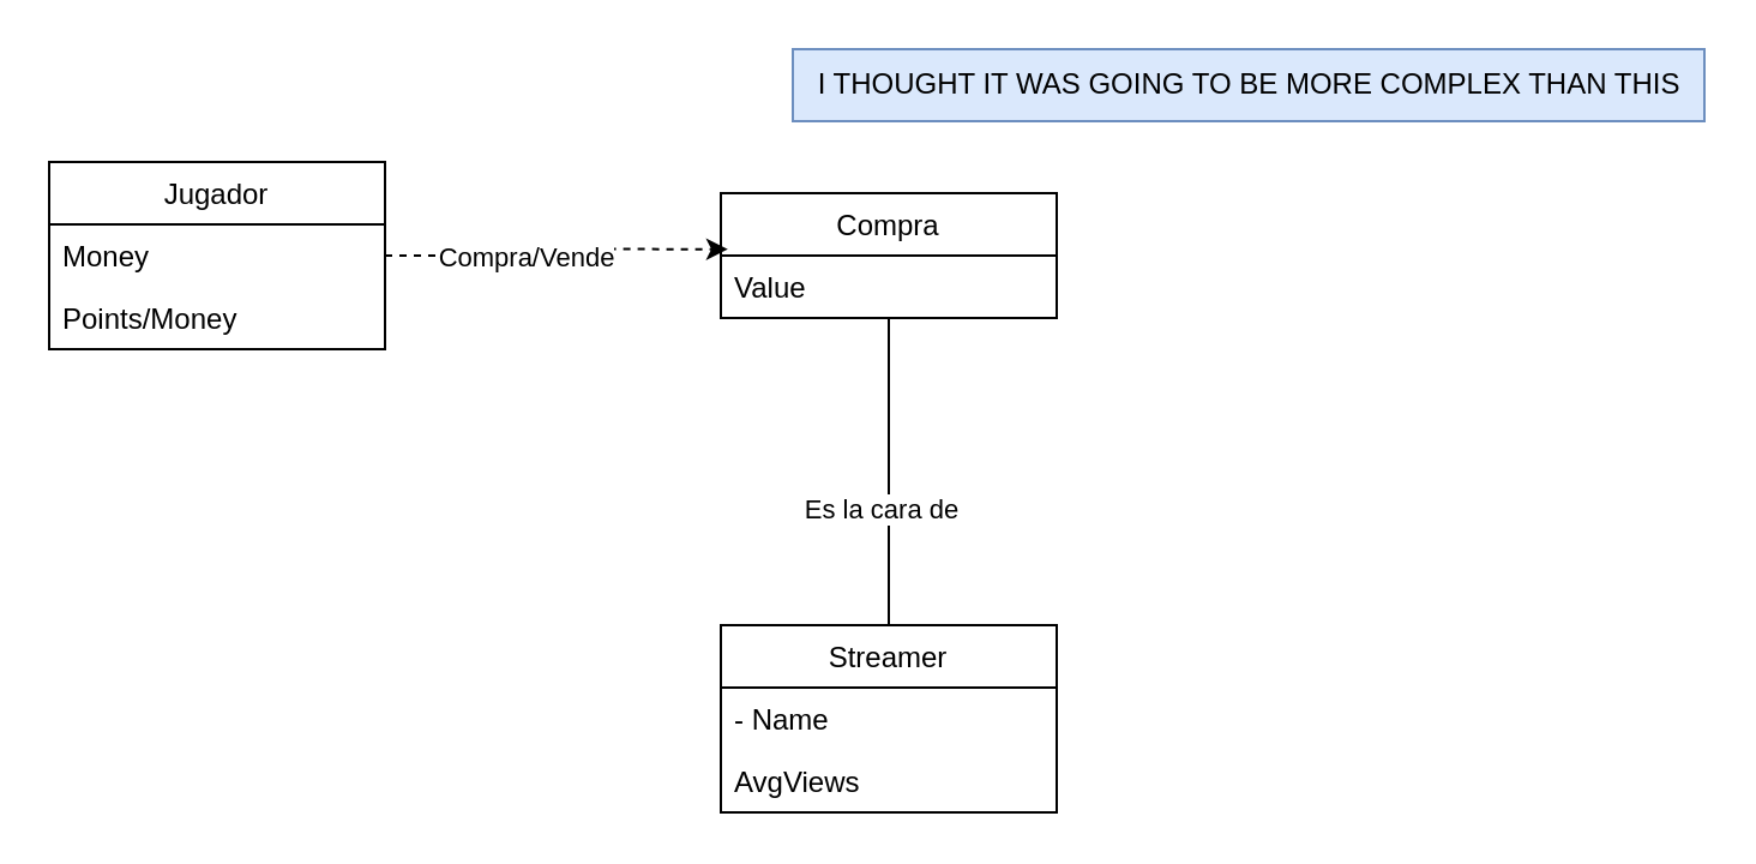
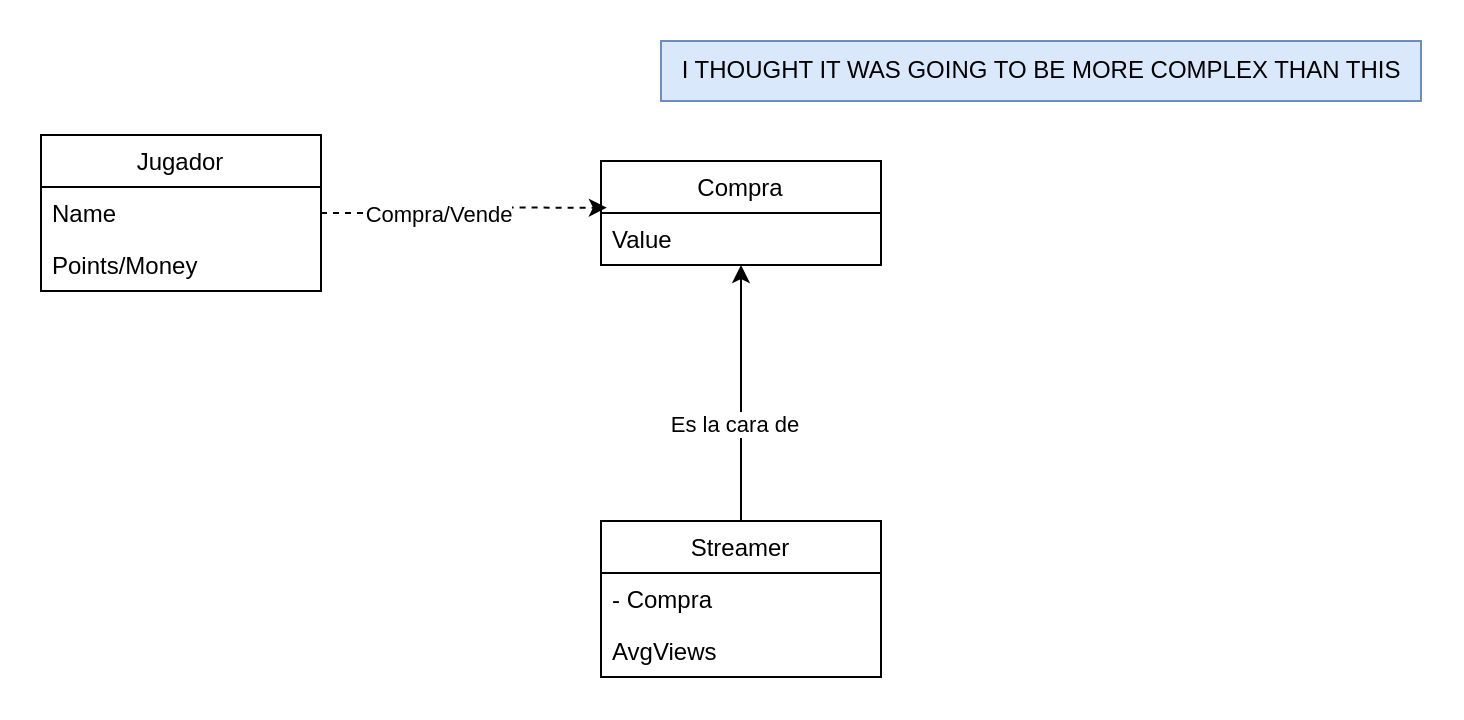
  <mxCell id="0" />
  <mxCell id="1" parent="0" />
- <mxCell id="2" style="edgeStyle=orthogonalEdgeStyle;rounded=0;orthogonalLoop=1;jettySize=auto;html=1;endArrow=none;" parent="1" source="4" target="7" edge="1"><mxGeometry relative="1" as="geometry" /></mxCell>
+ <mxCell id="2" style="edgeStyle=orthogonalEdgeStyle;rounded=0;orthogonalLoop=1;jettySize=auto;html=1;" parent="1" source="4" target="7" edge="1"><mxGeometry relative="1" as="geometry" /></mxCell>
  <mxCell id="3" value="Es la cara de" style="edgeLabel;html=1;align=center;verticalAlign=middle;resizable=0;points=[];" parent="2" vertex="1" connectable="0"><mxGeometry x="-0.234" y="4" relative="1" as="geometry"><mxPoint as="offset" /></mxGeometry></mxCell>
  <mxCell id="4" value="Streamer" style="swimlane;fontStyle=0;childLayout=stackLayout;horizontal=1;startSize=26;fillColor=none;horizontalStack=0;resizeParent=1;resizeParentMax=0;resizeLast=0;collapsible=1;marginBottom=0;" parent="1" vertex="1"><mxGeometry x="300" y="260" width="140" height="78" as="geometry" /></mxCell>
- <mxCell id="5" value="- Name&#10;" style="text;strokeColor=none;fillColor=none;align=left;verticalAlign=top;spacingLeft=4;spacingRight=4;overflow=hidden;rotatable=0;points=[[0,0.5],[1,0.5]];portConstraint=eastwest;" parent="4" vertex="1"><mxGeometry y="26" width="140" height="26" as="geometry" /></mxCell>
+ <mxCell id="5" value="- Compra&#10;" style="text;strokeColor=none;fillColor=none;align=left;verticalAlign=top;spacingLeft=4;spacingRight=4;overflow=hidden;rotatable=0;points=[[0,0.5],[1,0.5]];portConstraint=eastwest;" parent="4" vertex="1"><mxGeometry y="26" width="140" height="26" as="geometry" /></mxCell>
  <mxCell id="6" value="AvgViews" style="text;strokeColor=none;fillColor=none;align=left;verticalAlign=top;spacingLeft=4;spacingRight=4;overflow=hidden;rotatable=0;points=[[0,0.5],[1,0.5]];portConstraint=eastwest;" parent="4" vertex="1"><mxGeometry y="52" width="140" height="26" as="geometry" /></mxCell>
  <mxCell id="7" value="Compra" style="swimlane;fontStyle=0;childLayout=stackLayout;horizontal=1;startSize=26;fillColor=none;horizontalStack=0;resizeParent=1;resizeParentMax=0;resizeLast=0;collapsible=1;marginBottom=0;" parent="1" vertex="1"><mxGeometry x="300" y="80" width="140" height="52" as="geometry" /></mxCell>
  <mxCell id="8" value="Value" style="text;strokeColor=none;fillColor=none;align=left;verticalAlign=top;spacingLeft=4;spacingRight=4;overflow=hidden;rotatable=0;points=[[0,0.5],[1,0.5]];portConstraint=eastwest;" parent="7" vertex="1"><mxGeometry y="26" width="140" height="26" as="geometry" /></mxCell>
  <mxCell id="9" style="edgeStyle=orthogonalEdgeStyle;rounded=0;orthogonalLoop=1;jettySize=auto;html=1;entryX=0.021;entryY=-0.103;entryDx=0;entryDy=0;entryPerimeter=0;dashed=1;" parent="1" source="11" target="8" edge="1"><mxGeometry relative="1" as="geometry" /></mxCell>
  <mxCell id="10" value="Compra/Vende" style="edgeLabel;html=1;align=center;verticalAlign=middle;resizable=0;points=[];" parent="9" vertex="1" connectable="0"><mxGeometry x="-0.208" relative="1" as="geometry"><mxPoint as="offset" /></mxGeometry></mxCell>
  <mxCell id="11" value="Jugador" style="swimlane;fontStyle=0;childLayout=stackLayout;horizontal=1;startSize=26;fillColor=none;horizontalStack=0;resizeParent=1;resizeParentMax=0;resizeLast=0;collapsible=1;marginBottom=0;" parent="1" vertex="1"><mxGeometry x="20" y="67" width="140" height="78" as="geometry" /></mxCell>
- <mxCell id="12" value="Money" style="text;strokeColor=none;fillColor=none;align=left;verticalAlign=top;spacingLeft=4;spacingRight=4;overflow=hidden;rotatable=0;points=[[0,0.5],[1,0.5]];portConstraint=eastwest;" parent="11" vertex="1"><mxGeometry y="26" width="140" height="26" as="geometry" /></mxCell>
+ <mxCell id="12" value="Name" style="text;strokeColor=none;fillColor=none;align=left;verticalAlign=top;spacingLeft=4;spacingRight=4;overflow=hidden;rotatable=0;points=[[0,0.5],[1,0.5]];portConstraint=eastwest;" parent="11" vertex="1"><mxGeometry y="26" width="140" height="26" as="geometry" /></mxCell>
  <mxCell id="13" value="Points/Money" style="text;strokeColor=none;fillColor=none;align=left;verticalAlign=top;spacingLeft=4;spacingRight=4;overflow=hidden;rotatable=0;points=[[0,0.5],[1,0.5]];portConstraint=eastwest;" parent="11" vertex="1"><mxGeometry y="52" width="140" height="26" as="geometry" /></mxCell>
  <mxCell id="14" value="I THOUGHT IT WAS GOING TO BE MORE COMPLEX THAN THIS" style="text;html=1;align=center;verticalAlign=middle;resizable=0;points=[];autosize=1;strokeColor=#6c8ebf;fillColor=#dae8fc;" vertex="1" parent="1"><mxGeometry x="330" y="20" width="380" height="30" as="geometry" /></mxCell>
